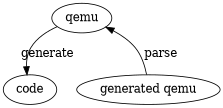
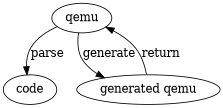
  digraph {
    qemu
    code
    n3 [label="generated qemu"]
-   qemu -> code [label=generate]
-   n3 -> qemu [label=parse]
+   qemu -> code [label=parse]
+   qemu -> n3 [label=generate]
+   n3 -> qemu [label=return]
  }
